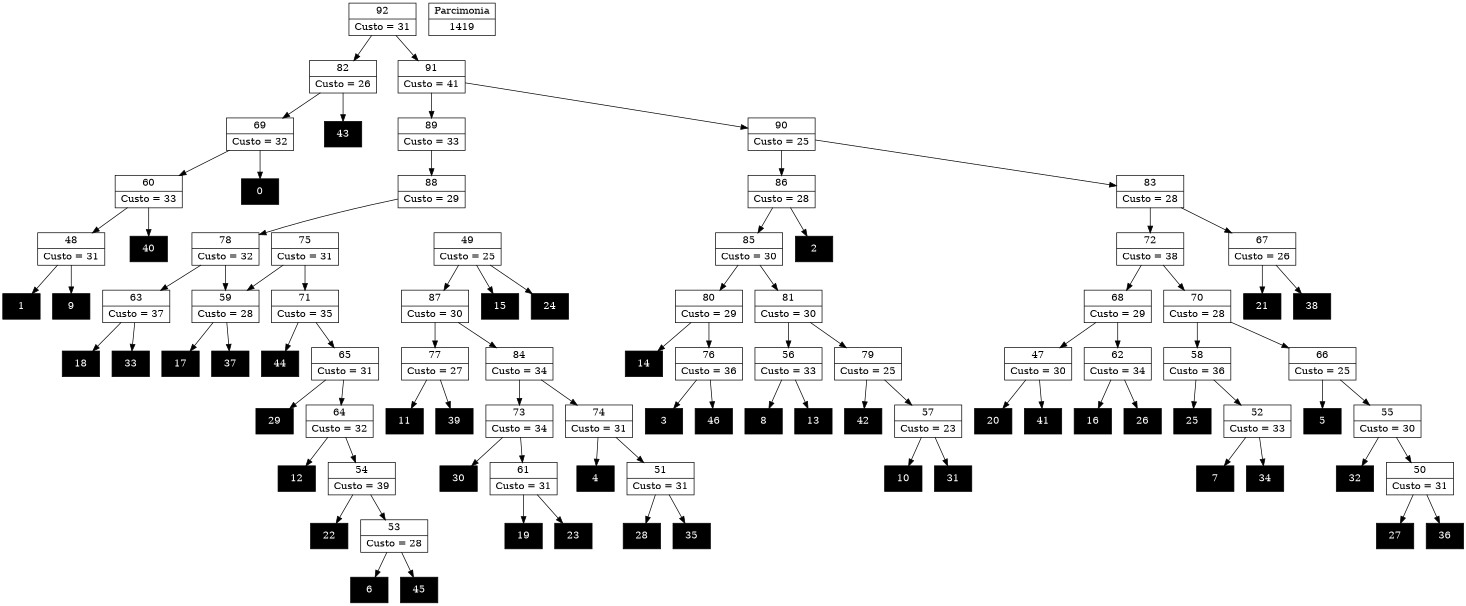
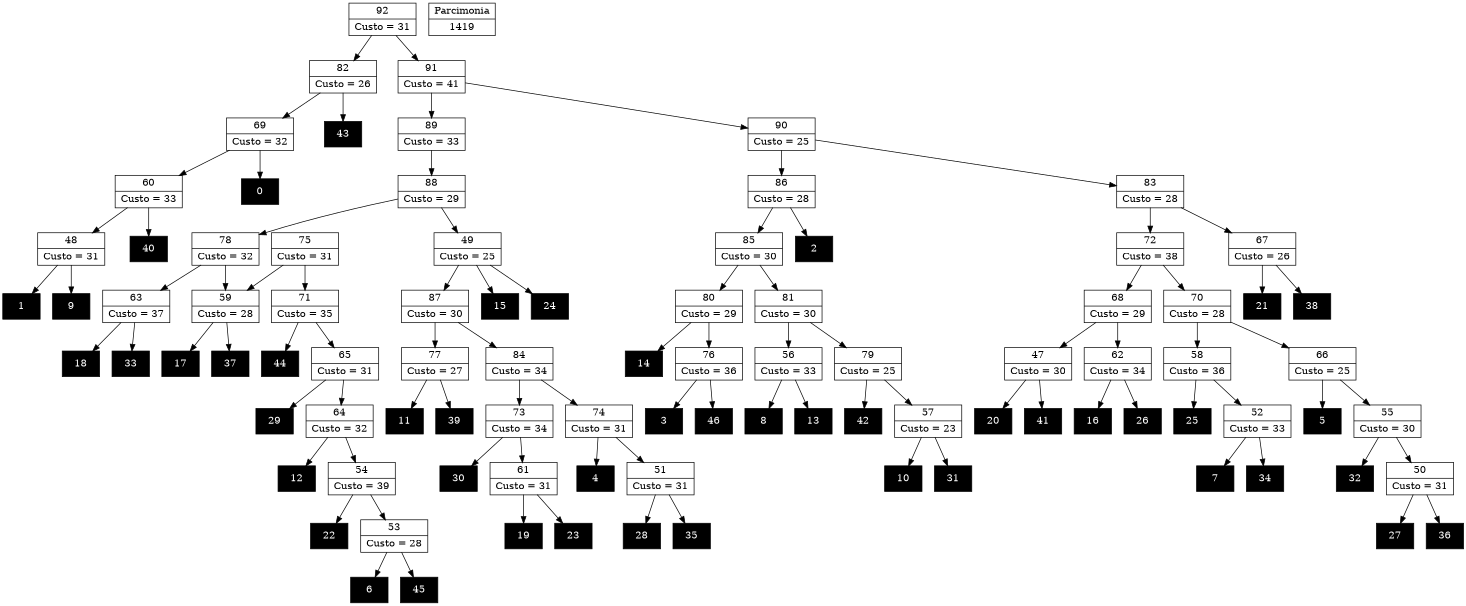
  digraph {
    node [shape=record]
    n1 [color=black fontcolor=white fontsize=14 height=0.5 label="{0}" style=filled]
    n2 [color=black fontcolor=white fontsize=14 height=0.5 label="{1}" style=filled]
    n3 [color=black fontcolor=white fontsize=14 height=0.5 label="{2}" style=filled]
    n4 [color=black fontcolor=white fontsize=14 height=0.5 label="{3}" style=filled]
    n5 [color=black fontcolor=white fontsize=14 height=0.5 label="{4}" style=filled]
    n6 [color=black fontcolor=white fontsize=14 height=0.5 label="{5}" style=filled]
    n7 [color=black fontcolor=white fontsize=14 height=0.5 label="{6}" style=filled]
    n8 [color=black fontcolor=white fontsize=14 height=0.5 label="{7}" style=filled]
    n9 [color=black fontcolor=white fontsize=14 height=0.5 label="{8}" style=filled]
    n10 [color=black fontcolor=white fontsize=14 height=0.5 label="{9}" style=filled]
    n11 [color=black fontcolor=white fontsize=14 height=0.5 label="{10}" style=filled]
    n12 [color=black fontcolor=white fontsize=14 height=0.5 label="{11}" style=filled]
    n13 [color=black fontcolor=white fontsize=14 height=0.5 label="{12}" style=filled]
    n14 [color=black fontcolor=white fontsize=14 height=0.5 label="{13}" style=filled]
    n15 [color=black fontcolor=white fontsize=14 height=0.5 label="{14}" style=filled]
    n16 [color=black fontcolor=white fontsize=14 height=0.5 label="{15}" style=filled]
    n17 [color=black fontcolor=white fontsize=14 height=0.5 label="{16}" style=filled]
    n18 [color=black fontcolor=white fontsize=14 height=0.5 label="{17}" style=filled]
    n19 [color=black fontcolor=white fontsize=14 height=0.5 label="{18}" style=filled]
    n20 [color=black fontcolor=white fontsize=14 height=0.5 label="{19}" style=filled]
    n21 [color=black fontcolor=white fontsize=14 height=0.5 label="{20}" style=filled]
    n22 [color=black fontcolor=white fontsize=14 height=0.5 label="{21}" style=filled]
    n23 [color=black fontcolor=white fontsize=14 height=0.5 label="{22}" style=filled]
    n24 [color=black fontcolor=white fontsize=14 height=0.5 label="{23}" style=filled]
    n25 [color=black fontcolor=white fontsize=14 height=0.5 label="{24}" style=filled]
    n26 [color=black fontcolor=white fontsize=14 height=0.5 label="{25}" style=filled]
    n27 [color=black fontcolor=white fontsize=14 height=0.5 label="{26}" style=filled]
    n28 [color=black fontcolor=white fontsize=14 height=0.5 label="{27}" style=filled]
    n29 [color=black fontcolor=white fontsize=14 height=0.5 label="{28}" style=filled]
    n30 [color=black fontcolor=white fontsize=14 height=0.5 label="{29}" style=filled]
    n31 [color=black fontcolor=white fontsize=14 height=0.5 label="{30}" style=filled]
    n32 [color=black fontcolor=white fontsize=14 height=0.5 label="{31}" style=filled]
    n33 [color=black fontcolor=white fontsize=14 height=0.5 label="{32}" style=filled]
    n34 [color=black fontcolor=white fontsize=14 height=0.5 label="{33}" style=filled]
    n35 [color=black fontcolor=white fontsize=14 height=0.5 label="{34}" style=filled]
    n36 [color=black fontcolor=white fontsize=14 height=0.5 label="{35}" style=filled]
    n37 [color=black fontcolor=white fontsize=14 height=0.5 label="{36}" style=filled]
    n38 [color=black fontcolor=white fontsize=14 height=0.5 label="{37}" style=filled]
    n39 [color=black fontcolor=white fontsize=14 height=0.5 label="{38}" style=filled]
    n40 [color=black fontcolor=white fontsize=14 height=0.5 label="{39}" style=filled]
    n41 [color=black fontcolor=white fontsize=14 height=0.5 label="{40}" style=filled]
    n42 [color=black fontcolor=white fontsize=14 height=0.5 label="{41}" style=filled]
    n43 [color=black fontcolor=white fontsize=14 height=0.5 label="{42}" style=filled]
    n44 [color=black fontcolor=white fontsize=14 height=0.5 label="{43}" style=filled]
    n45 [color=black fontcolor=white fontsize=14 height=0.5 label="{44}" style=filled]
    n46 [color=black fontcolor=white fontsize=14 height=0.5 label="{45}" style=filled]
    n47 [color=black fontcolor=white fontsize=14 height=0.5 label="{46}" style=filled]
    n48 [label="{47|Custo = 30}"]
    n49 [label="{48|Custo = 31}"]
    n50 [label="{49|Custo = 25}"]
    n51 [label="{87|Custo = 30}"]
    n52 [label="{50|Custo = 31}"]
    n53 [label="{51|Custo = 31}"]
    n54 [label="{52|Custo = 33}"]
    n55 [label="{53|Custo = 28}"]
    n56 [label="{54|Custo = 39}"]
    n57 [label="{55|Custo = 30}"]
    n58 [label="{56|Custo = 33}"]
    n59 [label="{57|Custo = 23}"]
    n60 [label="{58|Custo = 36}"]
    n61 [label="{59|Custo = 28}"]
    n62 [label="{60|Custo = 33}"]
    n63 [label="{61|Custo = 31}"]
    n64 [label="{62|Custo = 34}"]
    n65 [label="{63|Custo = 37}"]
    n66 [label="{64|Custo = 32}"]
    n67 [label="{65|Custo = 31}"]
    n68 [label="{66|Custo = 25}"]
    n69 [label="{67|Custo = 26}"]
    n70 [label="{68|Custo = 29}"]
    n71 [label="{69|Custo = 32}"]
    n72 [label="{70|Custo = 28}"]
    n73 [label="{71|Custo = 35}"]
    n74 [label="{72|Custo = 38}"]
    n75 [label="{73|Custo = 34}"]
    n76 [label="{74|Custo = 31}"]
    n77 [label="{75|Custo = 31}"]
    n78 [label="{76|Custo = 36}"]
    n79 [label="{77|Custo = 27}"]
    n80 [label="{78|Custo = 32}"]
    n81 [label="{79|Custo = 25}"]
    n82 [label="{80|Custo = 29}"]
    n83 [label="{81|Custo = 30}"]
    n84 [label="{82|Custo = 26}"]
    n85 [label="{83|Custo = 28}"]
    n86 [label="{84|Custo = 34}"]
    n87 [label="{85|Custo = 30}"]
    n88 [label="{86|Custo = 28}"]
    n89 [label="{88|Custo = 29}"]
    n90 [label="{89|Custo = 33}"]
    n91 [label="{90|Custo = 25}"]
    n92 [label="{91|Custo = 41}"]
    n93 [label="{92|Custo = 31}"]
    n94 [label="{Parcimonia|1419}"]
    n48 -> n21
    n48 -> n42
    n49 -> n2
    n49 -> n10
    n50 -> n16
    n50 -> n25
    n50 -> n51
    n51 -> n79
    n51 -> n86
    n52 -> n28
    n52 -> n37
    n53 -> n29
    n53 -> n36
    n54 -> n8
    n54 -> n35
    n55 -> n7
    n55 -> n46
    n56 -> n23
    n56 -> n55
    n57 -> n33
    n57 -> n52
    n58 -> n9
    n58 -> n14
    n59 -> n11
    n59 -> n32
    n60 -> n26
    n60 -> n54
    n61 -> n18
    n61 -> n38
    n62 -> n41
    n62 -> n49
    n63 -> n20
    n63 -> n24
    n64 -> n17
    n64 -> n27
    n65 -> n19
    n65 -> n34
    n66 -> n13
    n66 -> n56
    n67 -> n30
    n67 -> n66
    n68 -> n6
    n68 -> n57
    n69 -> n22
    n69 -> n39
    n70 -> n48
    n70 -> n64
    n71 -> n1
    n71 -> n62
    n72 -> n60
    n72 -> n68
    n73 -> n45
    n73 -> n67
    n74 -> n70
    n74 -> n72
    n75 -> n31
    n75 -> n63
    n76 -> n5
    n76 -> n53
    n77 -> n61
    n77 -> n73
    n78 -> n4
    n78 -> n47
    n79 -> n12
    n79 -> n40
    n80 -> n61
    n80 -> n65
    n81 -> n43
    n81 -> n59
    n82 -> n15
    n82 -> n78
    n83 -> n58
    n83 -> n81
    n84 -> n44
    n84 -> n71
    n85 -> n69
    n85 -> n74
    n86 -> n75
    n86 -> n76
    n87 -> n82
    n87 -> n83
    n88 -> n3
    n88 -> n87
+   n89 -> n50
    n89 -> n80
    n90 -> n89
    n91 -> n85
    n91 -> n88
    n92 -> n90
    n92 -> n91
    n93 -> n84
    n93 -> n92
  }
